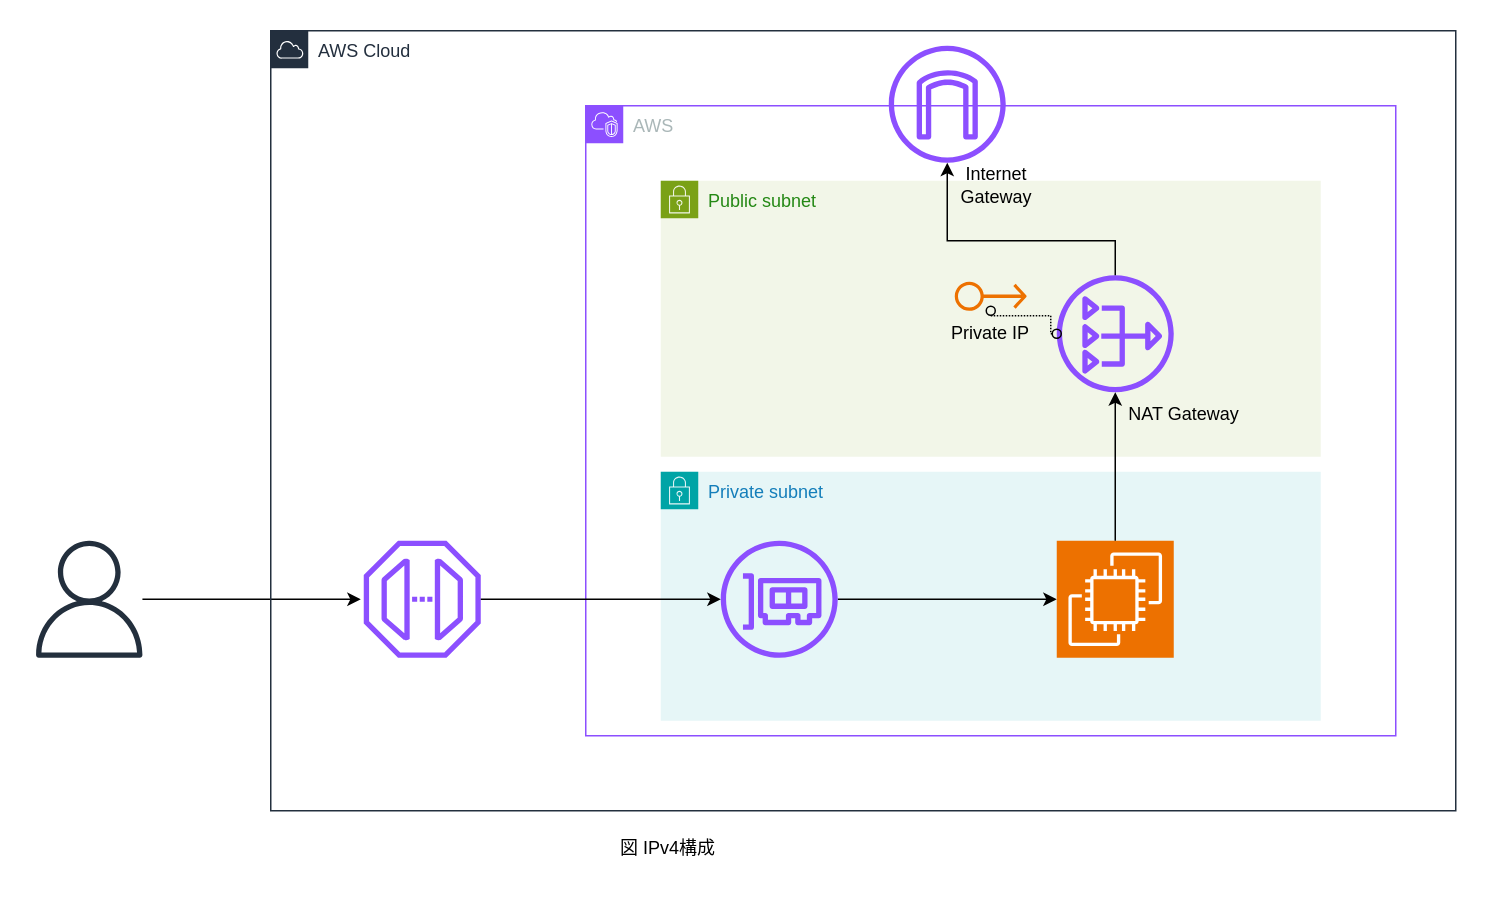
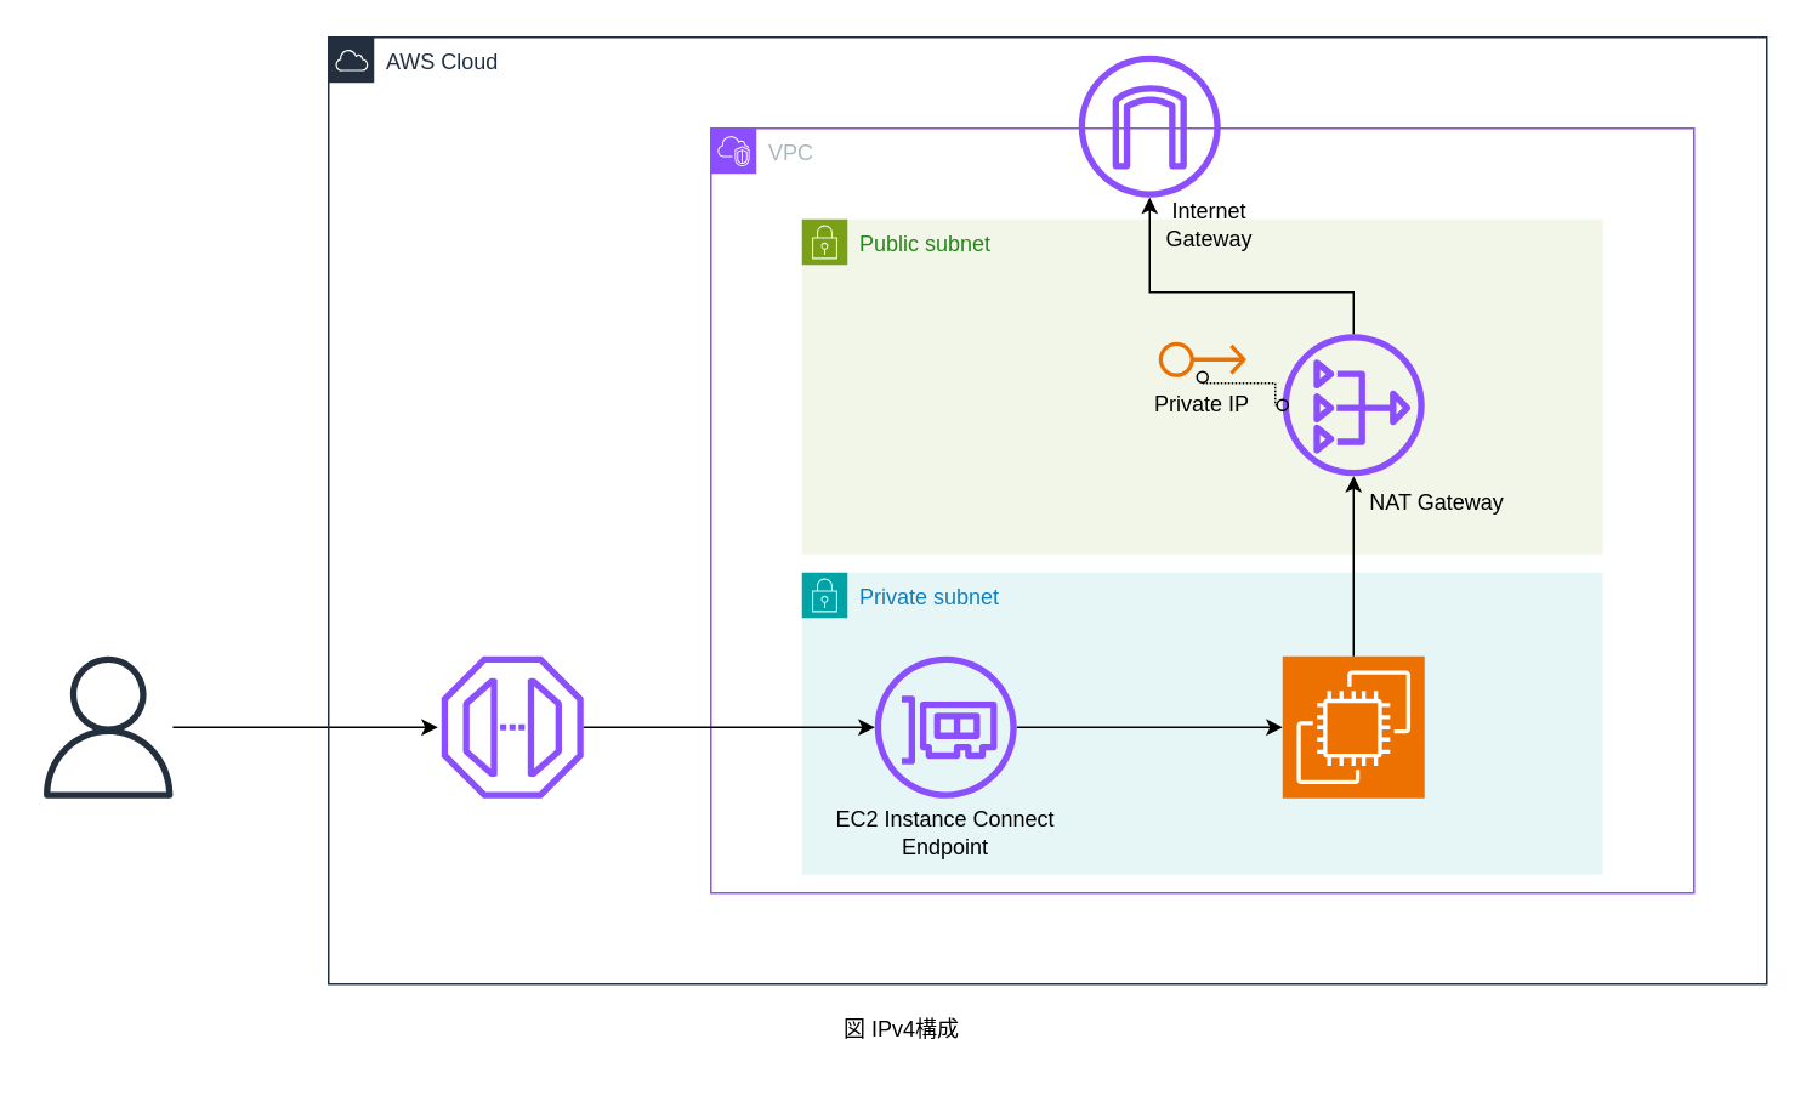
  <mxCell id="0" />
  <mxCell id="1" parent="0" />
- <mxCell id="2" value="AWS" style="points=[[0,0],[0.25,0],[0.5,0],[0.75,0],[1,0],[1,0.25],[1,0.5],[1,0.75],[1,1],[0.75,1],[0.5,1],[0.25,1],[0,1],[0,0.75],[0,0.5],[0,0.25]];outlineConnect=0;gradientColor=none;html=1;whiteSpace=wrap;fontSize=12;fontStyle=0;container=1;pointerEvents=0;collapsible=0;recursiveResize=0;shape=mxgraph.aws4.group;grIcon=mxgraph.aws4.group_vpc2;strokeColor=#8C4FFF;fillColor=none;verticalAlign=top;align=left;spacingLeft=30;fontColor=#AAB7B8;dashed=0;" parent="1" vertex="1"><mxGeometry x="390" y="70" width="540" height="420" as="geometry" /></mxCell>
+ <mxCell id="2" value="VPC" style="points=[[0,0],[0.25,0],[0.5,0],[0.75,0],[1,0],[1,0.25],[1,0.5],[1,0.75],[1,1],[0.75,1],[0.5,1],[0.25,1],[0,1],[0,0.75],[0,0.5],[0,0.25]];outlineConnect=0;gradientColor=none;html=1;whiteSpace=wrap;fontSize=12;fontStyle=0;container=1;pointerEvents=0;collapsible=0;recursiveResize=0;shape=mxgraph.aws4.group;grIcon=mxgraph.aws4.group_vpc2;strokeColor=#8C4FFF;fillColor=none;verticalAlign=top;align=left;spacingLeft=30;fontColor=#AAB7B8;dashed=0;" parent="1" vertex="1"><mxGeometry x="390" y="70" width="540" height="420" as="geometry" /></mxCell>
  <mxCell id="3" value="Public subnet" style="points=[[0,0],[0.25,0],[0.5,0],[0.75,0],[1,0],[1,0.25],[1,0.5],[1,0.75],[1,1],[0.75,1],[0.5,1],[0.25,1],[0,1],[0,0.75],[0,0.5],[0,0.25]];outlineConnect=0;gradientColor=none;html=1;whiteSpace=wrap;fontSize=12;fontStyle=0;container=1;pointerEvents=0;collapsible=0;recursiveResize=0;shape=mxgraph.aws4.group;grIcon=mxgraph.aws4.group_security_group;grStroke=0;strokeColor=#7AA116;fillColor=#F2F6E8;verticalAlign=top;align=left;spacingLeft=30;fontColor=#248814;dashed=0;" parent="2" vertex="1"><mxGeometry x="50" y="50" width="440" height="184" as="geometry" /></mxCell>
  <mxCell id="4" value="" style="group" parent="3" vertex="1" connectable="0"><mxGeometry x="254" y="63" width="98" height="108" as="geometry" /></mxCell>
  <mxCell id="5" value="" style="sketch=0;outlineConnect=0;fontColor=#232F3E;gradientColor=none;fillColor=#8C4FFF;strokeColor=none;dashed=0;verticalLabelPosition=bottom;verticalAlign=top;align=center;html=1;fontSize=12;fontStyle=0;aspect=fixed;pointerEvents=1;shape=mxgraph.aws4.nat_gateway;" parent="4" vertex="1"><mxGeometry x="10" width="78" height="78" as="geometry" /></mxCell>
  <mxCell id="6" value="NAT Gateway" style="text;html=1;align=center;verticalAlign=middle;whiteSpace=wrap;rounded=0;" parent="4" vertex="1"><mxGeometry x="46" y="78" width="98" height="30" as="geometry" /></mxCell>
  <mxCell id="7" value="" style="group" parent="3" vertex="1" connectable="0"><mxGeometry x="171" y="67" width="98" height="50" as="geometry" /></mxCell>
  <mxCell id="8" value="" style="sketch=0;outlineConnect=0;fontColor=#232F3E;gradientColor=none;fillColor=#ED7100;strokeColor=none;dashed=0;verticalLabelPosition=bottom;verticalAlign=top;align=center;html=1;fontSize=12;fontStyle=0;aspect=fixed;pointerEvents=1;shape=mxgraph.aws4.elastic_ip_address;" parent="7" vertex="1"><mxGeometry x="25" width="48" height="20" as="geometry" /></mxCell>
  <mxCell id="9" value="Private IP" style="text;html=1;align=center;verticalAlign=middle;whiteSpace=wrap;rounded=0;" parent="7" vertex="1"><mxGeometry y="20" width="98" height="30" as="geometry" /></mxCell>
  <mxCell id="10" value="" style="edgeStyle=orthogonalEdgeStyle;rounded=0;orthogonalLoop=1;jettySize=auto;html=1;endArrow=oval;endFill=0;startArrow=oval;startFill=0;dashed=1;dashPattern=1 1;" parent="3" source="5" target="8" edge="1"><mxGeometry relative="1" as="geometry"><Array as="points"><mxPoint x="260" y="102" /><mxPoint x="260" y="90" /><mxPoint x="220" y="90" /></Array></mxGeometry></mxCell>
  <mxCell id="11" value="Private subnet" style="points=[[0,0],[0.25,0],[0.5,0],[0.75,0],[1,0],[1,0.25],[1,0.5],[1,0.75],[1,1],[0.75,1],[0.5,1],[0.25,1],[0,1],[0,0.75],[0,0.5],[0,0.25]];outlineConnect=0;gradientColor=none;html=1;whiteSpace=wrap;fontSize=12;fontStyle=0;container=1;pointerEvents=0;collapsible=0;recursiveResize=0;shape=mxgraph.aws4.group;grIcon=mxgraph.aws4.group_security_group;grStroke=0;strokeColor=#00A4A6;fillColor=#E6F6F7;verticalAlign=top;align=left;spacingLeft=30;fontColor=#147EBA;dashed=0;" parent="2" vertex="1"><mxGeometry x="50" y="244" width="440" height="166" as="geometry" /></mxCell>
  <mxCell id="12" style="edgeStyle=orthogonalEdgeStyle;rounded=0;orthogonalLoop=1;jettySize=auto;html=1;" parent="11" source="13" target="15" edge="1"><mxGeometry relative="1" as="geometry" /></mxCell>
  <mxCell id="13" value="" style="sketch=0;outlineConnect=0;fontColor=#232F3E;gradientColor=none;fillColor=#8C4FFF;strokeColor=none;dashed=0;verticalLabelPosition=bottom;verticalAlign=top;align=center;html=1;fontSize=12;fontStyle=0;aspect=fixed;pointerEvents=1;shape=mxgraph.aws4.elastic_network_interface;" parent="11" vertex="1"><mxGeometry x="40" y="46" width="78" height="78" as="geometry" /></mxCell>
  <mxCell id="14" value="" style="group" parent="11" vertex="1" connectable="0"><mxGeometry x="260" y="46" width="88" height="112" as="geometry" /></mxCell>
  <mxCell id="15" value="" style="sketch=0;points=[[0,0,0],[0.25,0,0],[0.5,0,0],[0.75,0,0],[1,0,0],[0,1,0],[0.25,1,0],[0.5,1,0],[0.75,1,0],[1,1,0],[0,0.25,0],[0,0.5,0],[0,0.75,0],[1,0.25,0],[1,0.5,0],[1,0.75,0]];outlineConnect=0;fontColor=#232F3E;fillColor=#ED7100;strokeColor=#ffffff;dashed=0;verticalLabelPosition=bottom;verticalAlign=top;align=center;html=1;fontSize=12;fontStyle=0;aspect=fixed;shape=mxgraph.aws4.resourceIcon;resIcon=mxgraph.aws4.ec2;" parent="14" vertex="1"><mxGeometry x="4" width="78" height="78" as="geometry" /></mxCell>
+ <mxCell id="16" value="EC2 Instance Connect Endpoint" style="text;html=1;align=center;verticalAlign=middle;whiteSpace=wrap;rounded=0;" parent="11" vertex="1"><mxGeometry x="8" y="128" width="142" height="30" as="geometry" /></mxCell>
  <mxCell id="17" style="edgeStyle=orthogonalEdgeStyle;rounded=0;orthogonalLoop=1;jettySize=auto;html=1;exitX=0.5;exitY=0;exitDx=0;exitDy=0;exitPerimeter=0;" parent="2" source="15" target="5" edge="1"><mxGeometry relative="1" as="geometry" /></mxCell>
- <mxCell id="18" value="図 IPv4構成" style="text;html=1;align=center;verticalAlign=middle;whiteSpace=wrap;rounded=0;" parent="1" vertex="1"><mxGeometry x="400" y="550" width="90" height="30" as="geometry" /></mxCell>
+ <mxCell id="18" value="図 IPv4構成" style="text;html=1;align=center;verticalAlign=middle;whiteSpace=wrap;rounded=0;" parent="1" vertex="1"><mxGeometry x="450" y="550" width="90" height="30" as="geometry" /></mxCell>
  <mxCell id="19" value="" style="group" parent="1" vertex="1" connectable="0"><mxGeometry x="210" y="360" width="142" height="118" as="geometry" /></mxCell>
  <mxCell id="20" value="" style="sketch=0;outlineConnect=0;fontColor=#232F3E;gradientColor=none;fillColor=#8C4FFF;strokeColor=none;dashed=0;verticalLabelPosition=bottom;verticalAlign=top;align=center;html=1;fontSize=12;fontStyle=0;aspect=fixed;pointerEvents=1;shape=mxgraph.aws4.endpoint;" parent="19" vertex="1"><mxGeometry x="32" width="78" height="78" as="geometry" /></mxCell>
  <mxCell id="21" value="" style="sketch=0;outlineConnect=0;fontColor=#232F3E;gradientColor=none;fillColor=#8C4FFF;strokeColor=none;dashed=0;verticalLabelPosition=bottom;verticalAlign=top;align=center;html=1;fontSize=12;fontStyle=0;aspect=fixed;pointerEvents=1;shape=mxgraph.aws4.internet_gateway;" parent="1" vertex="1"><mxGeometry x="592" y="30" width="78" height="78" as="geometry" /></mxCell>
  <mxCell id="22" style="edgeStyle=orthogonalEdgeStyle;rounded=0;orthogonalLoop=1;jettySize=auto;html=1;" parent="1" source="20" target="13" edge="1"><mxGeometry relative="1" as="geometry" /></mxCell>
  <mxCell id="23" style="edgeStyle=orthogonalEdgeStyle;rounded=0;orthogonalLoop=1;jettySize=auto;html=1;" parent="1" source="5" target="21" edge="1"><mxGeometry relative="1" as="geometry"><Array as="points"><mxPoint x="743" y="160" /><mxPoint x="631" y="160" /></Array></mxGeometry></mxCell>
  <mxCell id="24" style="edgeStyle=orthogonalEdgeStyle;rounded=0;orthogonalLoop=1;jettySize=auto;html=1;" parent="1" source="25" edge="1"><mxGeometry relative="1" as="geometry"><mxPoint x="240" y="399" as="targetPoint" /></mxGeometry></mxCell>
  <mxCell id="25" value="" style="sketch=0;outlineConnect=0;fontColor=#232F3E;gradientColor=none;fillColor=#232F3D;strokeColor=none;dashed=0;verticalLabelPosition=bottom;verticalAlign=top;align=center;html=1;fontSize=12;fontStyle=0;aspect=fixed;pointerEvents=1;shape=mxgraph.aws4.user;" parent="1" vertex="1"><mxGeometry x="20" y="360" width="78" height="78" as="geometry" /></mxCell>
  <mxCell id="26" value="AWS Cloud" style="points=[[0,0],[0.25,0],[0.5,0],[0.75,0],[1,0],[1,0.25],[1,0.5],[1,0.75],[1,1],[0.75,1],[0.5,1],[0.25,1],[0,1],[0,0.75],[0,0.5],[0,0.25]];outlineConnect=0;gradientColor=none;html=1;whiteSpace=wrap;fontSize=12;fontStyle=0;container=1;pointerEvents=0;collapsible=0;recursiveResize=0;shape=mxgraph.aws4.group;grIcon=mxgraph.aws4.group_aws_cloud;strokeColor=#232F3E;fillColor=none;verticalAlign=top;align=left;spacingLeft=30;fontColor=#232F3E;dashed=0;" parent="1" vertex="1"><mxGeometry x="180" y="20" width="790" height="520" as="geometry" /></mxCell>
  <mxCell id="27" value="Internet Gateway" style="text;html=1;align=center;verticalAlign=middle;whiteSpace=wrap;rounded=0;" vertex="1" parent="26"><mxGeometry x="454" y="88" width="60" height="30" as="geometry" /></mxCell>
